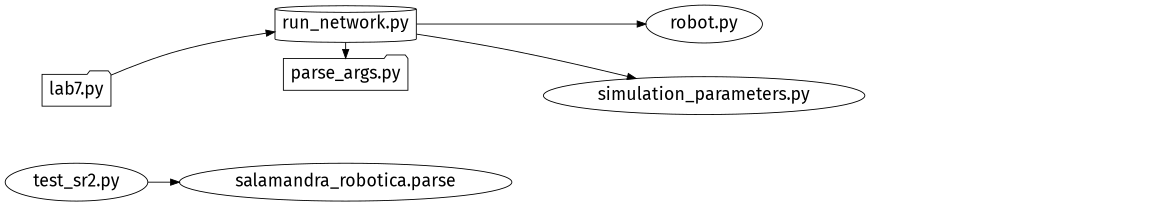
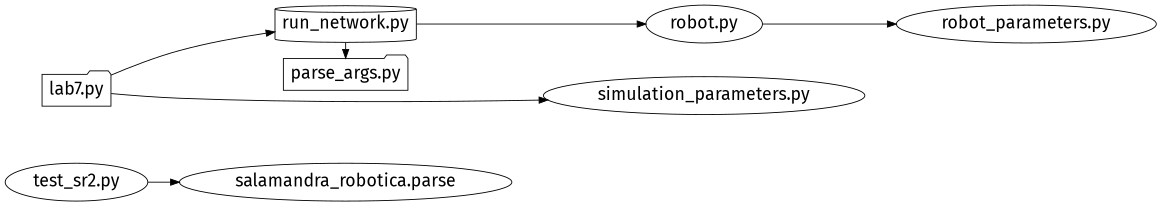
  digraph {
    color=black
    fontname="Fira Sans"
    rankdir=LR
    node [color=black fontname="Fira Sans" fontsize=20 shape=ellipse]
    edge [fontname="Fira Sans"]
    "test_sr2.py"
    "lab7.py" [shape=folder]
    "parse_args.py" [shape=folder]
    "run_network.py" [shape=cylinder]
    n5 [label="robot.py"]
    "simulation_parameters.py"
    n7 [label="salamandra_robotica.parse"]
+   "robot_parameters.py"
    subgraph sub_1 {
      rank=same
      "test_sr2.py"
      "lab7.py"
    }
    subgraph sub_2 {
      rank=same
      "parse_args.py"
      "run_network.py"
    }
    subgraph sub_3 {
      rank=same
      n5
      "simulation_parameters.py"
    }
    "test_sr2.py" -> n7
    "lab7.py" -> "run_network.py"
    "run_network.py" -> "parse_args.py"
    "run_network.py" -> n5
-   "run_network.py" -> "simulation_parameters.py"
+   "lab7.py" -> "simulation_parameters.py"
+   n5 -> "robot_parameters.py"
  }
